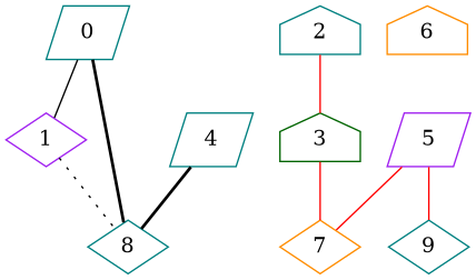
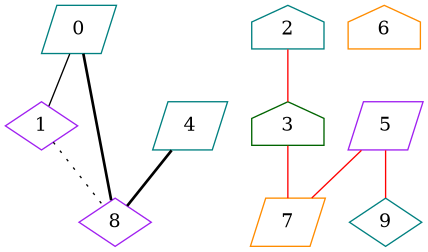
  graph {
    node [color=teal shape=parallelogram]
    edge [style=solid]
    1 [color=purple shape=diamond]
    0
-   8 [shape=diamond]
+   8 [color=purple shape=diamond]
    2 [shape=house]
    3 [color=darkgreen shape=house]
-   7 [color=darkorange shape=diamond]
+   7 [color=darkorange]
    4
    5 [color=purple]
    9 [shape=diamond]
    6 [color=darkorange shape=house]
    1 -- 8 [style=dotted]
    0 -- 1
    0 -- 8 [style=bold]
    2 -- 3 [color=red]
    3 -- 7 [color=red]
    4 -- 8 [style=bold]
    5 -- 7 [color=red]
    5 -- 9 [color=red]
  }
